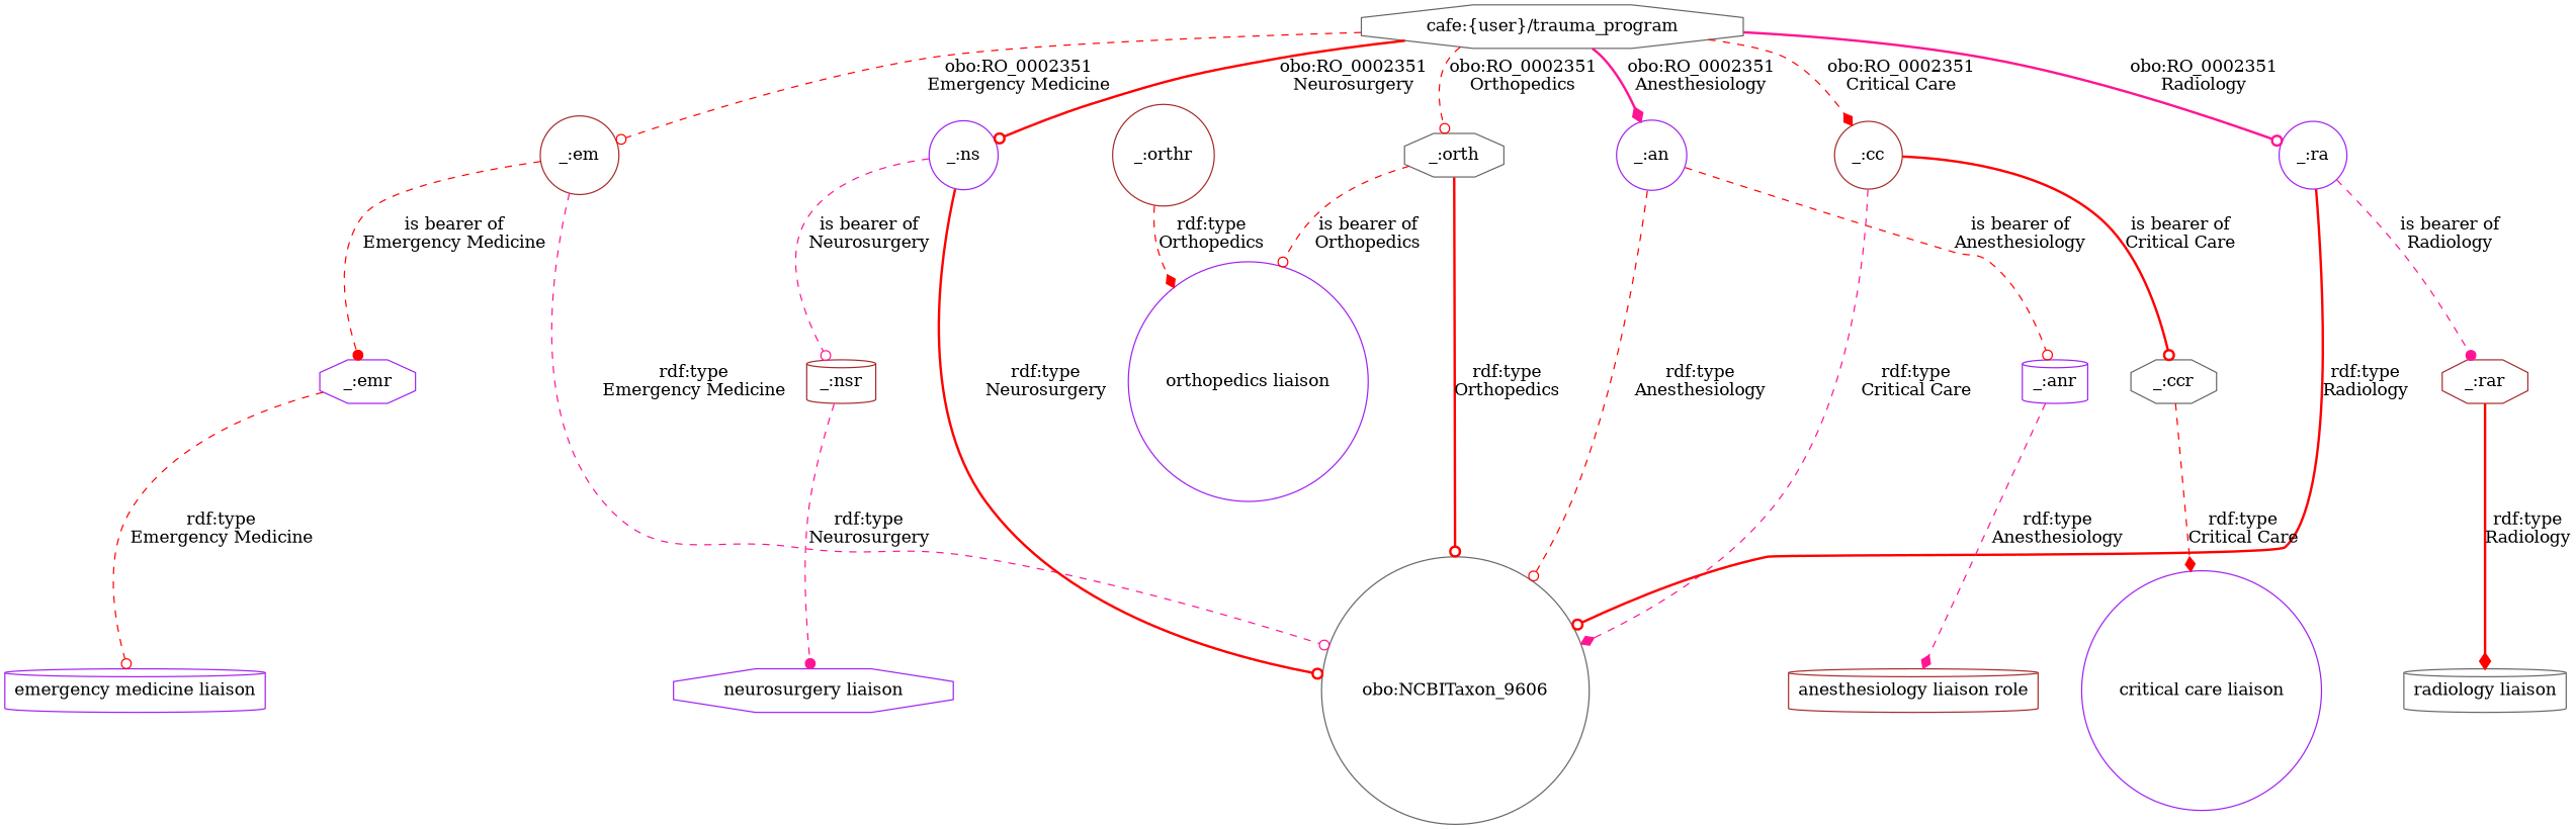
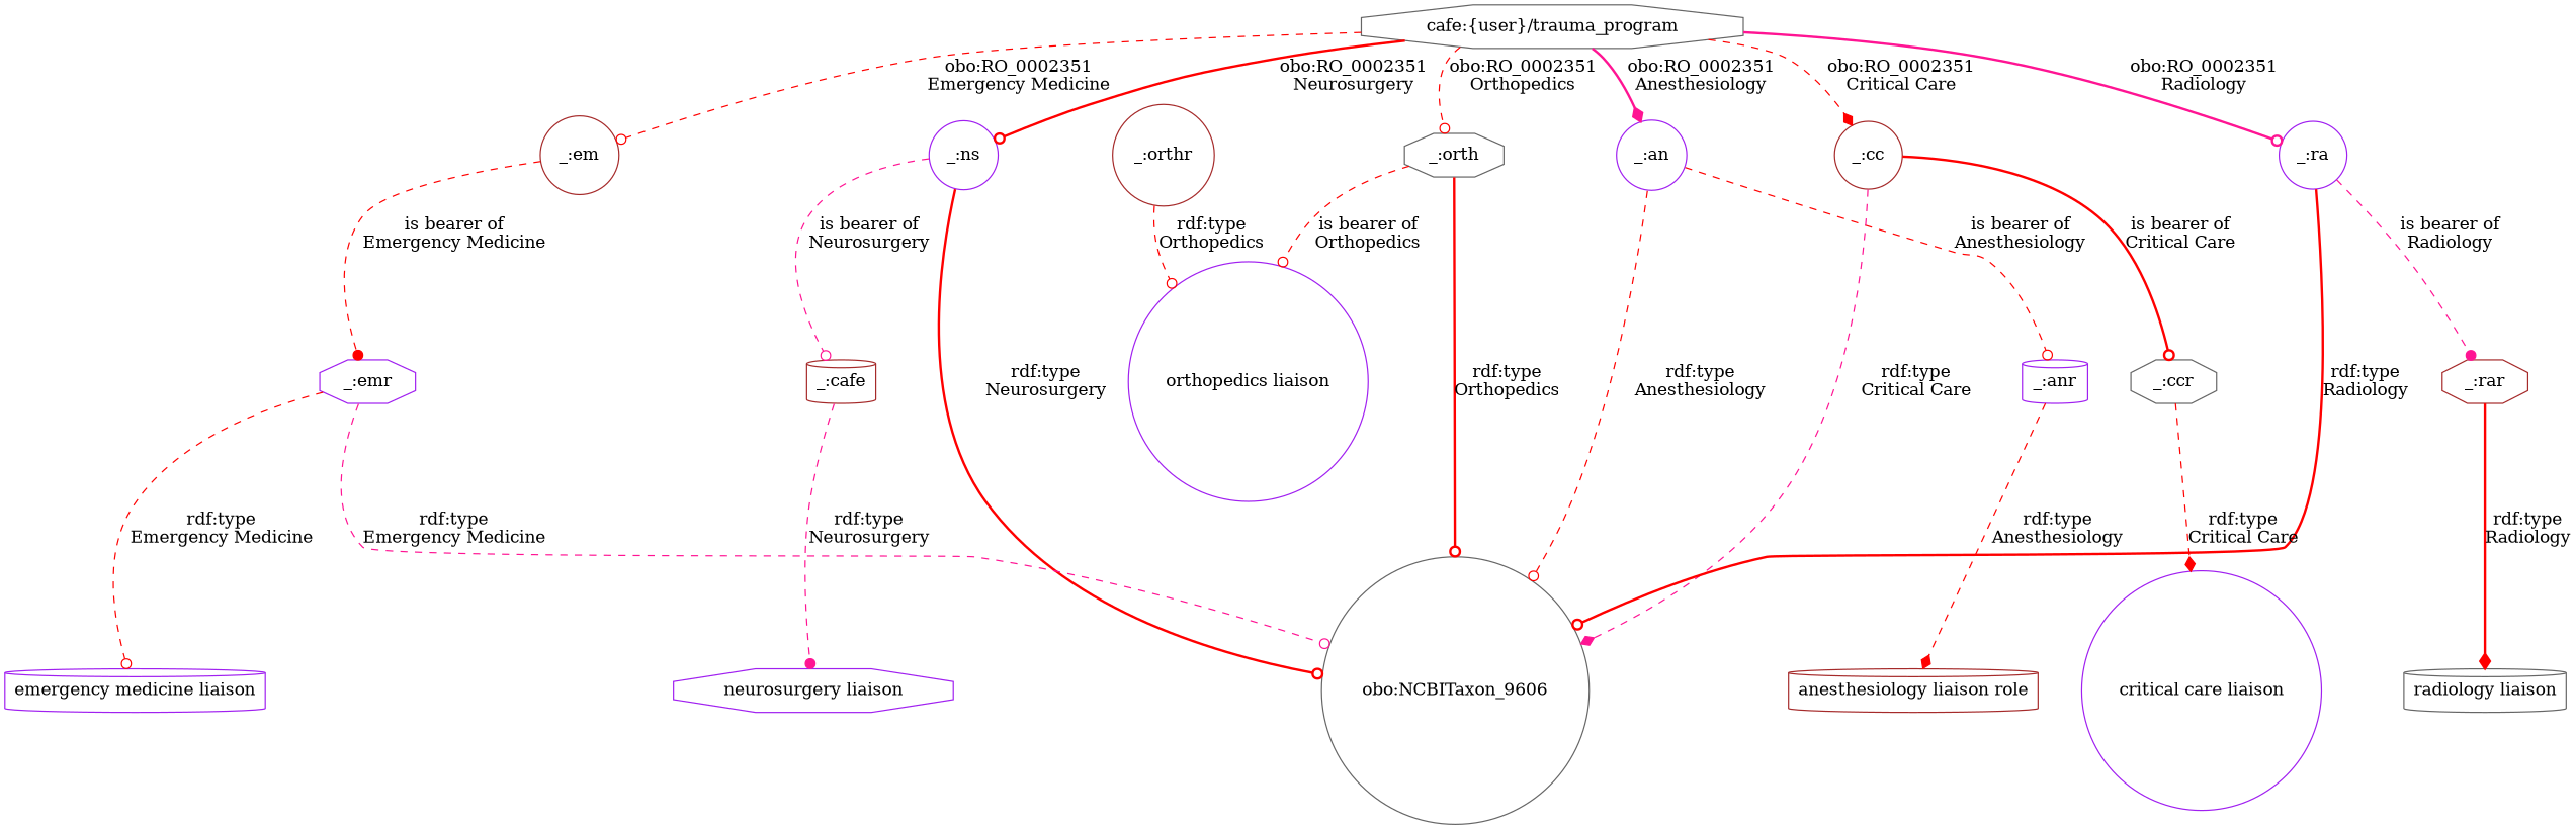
  digraph {
    nodesep=.5
    ranksep=0
    splines=true
    node [color=purple shape=circle]
    edge [arrowhead=odot color=red style=dashed]
    "cafe:{user}/trauma_program" [color=gray40 shape=octagon]
    "_:em" [color=brown]
    "_:orth" [color=gray40 shape=octagon]
    "_:ns"
    "_:an"
    "_:cc" [color=brown]
    "_:ra"
    "obo:NCBITaxon_9606" [color=gray40]
    "_:emr" [shape=octagon]
    "orthopedics liaison"
-   "_:nsr" [color=brown shape=cylinder]
+   "_:nsr" [color=brown shape=cylinder label="_:cafe"]
    "_:anr" [shape=cylinder]
    "_:ccr" [color=gray40 shape=octagon]
    "_:rar" [color=brown shape=octagon]
    "emergency medicine liaison" [shape=cylinder]
    "_:orthr" [color=brown]
    "neurosurgery liaison" [shape=octagon]
    "anesthesiology liaison role" [color=brown shape=cylinder]
    "critical care liaison"
    "radiology liaison" [color=gray40 shape=cylinder]
    "cafe:{user}/trauma_program" -> "_:em" [label="obo:RO_0002351\nEmergency Medicine"]
    "cafe:{user}/trauma_program" -> "_:orth" [label="obo:RO_0002351\nOrthopedics"]
    "cafe:{user}/trauma_program" -> "_:ns" [label="obo:RO_0002351\nNeurosurgery" style=bold]
    "cafe:{user}/trauma_program" -> "_:an" [arrowhead=diamond color=deeppink label="obo:RO_0002351\nAnesthesiology" style=bold]
    "cafe:{user}/trauma_program" -> "_:cc" [arrowhead=diamond label="obo:RO_0002351\nCritical Care"]
    "cafe:{user}/trauma_program" -> "_:ra" [color=deeppink label="obo:RO_0002351\nRadiology" style=bold]
-   "_:em" -> "obo:NCBITaxon_9606" [color=deeppink label="rdf:type\nEmergency Medicine"]
+   "_:emr" -> "obo:NCBITaxon_9606" [color=deeppink label="rdf:type\nEmergency Medicine"]
    "_:em" -> "_:emr" [arrowhead=dot label="is bearer of\nEmergency Medicine"]
    "_:orth" -> "obo:NCBITaxon_9606" [label="rdf:type\nOrthopedics" style=bold]
    "_:orth" -> "orthopedics liaison" [label="is bearer of\nOrthopedics"]
    "_:ns" -> "obo:NCBITaxon_9606" [label="rdf:type\nNeurosurgery" style=bold]
    "_:ns" -> "_:nsr" [color=deeppink label="is bearer of\nNeurosurgery"]
    "_:an" -> "obo:NCBITaxon_9606" [label="rdf:type\nAnesthesiology"]
    "_:an" -> "_:anr" [label="is bearer of\nAnesthesiology"]
    "_:cc" -> "obo:NCBITaxon_9606" [arrowhead=diamond color=deeppink label="rdf:type\nCritical Care"]
    "_:cc" -> "_:ccr" [label="is bearer of\nCritical Care" style=bold]
    "_:ra" -> "obo:NCBITaxon_9606" [label="rdf:type\nRadiology" style=bold]
    "_:ra" -> "_:rar" [arrowhead=dot color=deeppink label="is bearer of\nRadiology"]
    "_:emr" -> "emergency medicine liaison" [label="rdf:type\nEmergency Medicine"]
    "_:nsr" -> "neurosurgery liaison" [arrowhead=dot color=deeppink label="rdf:type\nNeurosurgery"]
-   "_:anr" -> "anesthesiology liaison role" [arrowhead=diamond color=deeppink label="rdf:type\nAnesthesiology"]
+   "_:anr" -> "anesthesiology liaison role" [arrowhead=diamond label="rdf:type\nAnesthesiology"]
    "_:ccr" -> "critical care liaison" [arrowhead=diamond label="rdf:type\nCritical Care"]
    "_:rar" -> "radiology liaison" [arrowhead=diamond label="rdf:type\nRadiology" style=bold]
-   "_:orthr" -> "orthopedics liaison" [arrowhead=diamond label="rdf:type\nOrthopedics"]
+   "_:orthr" -> "orthopedics liaison" [label="rdf:type\nOrthopedics"]
  }
